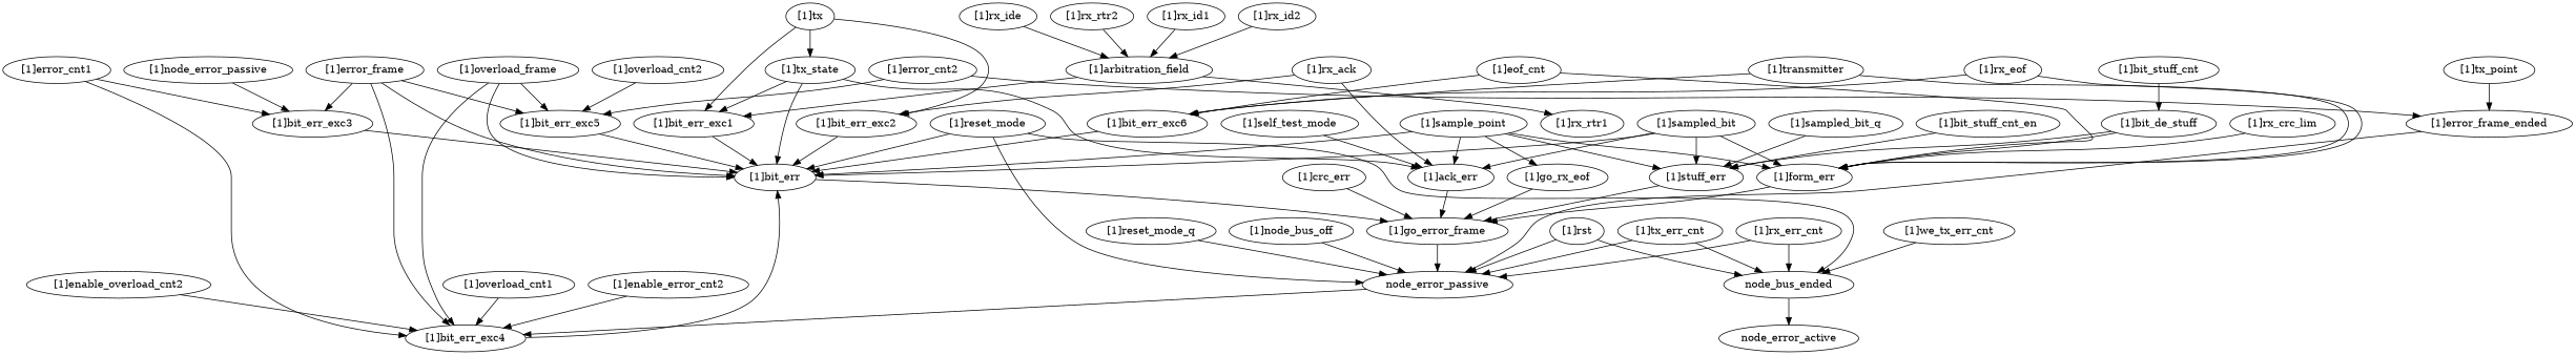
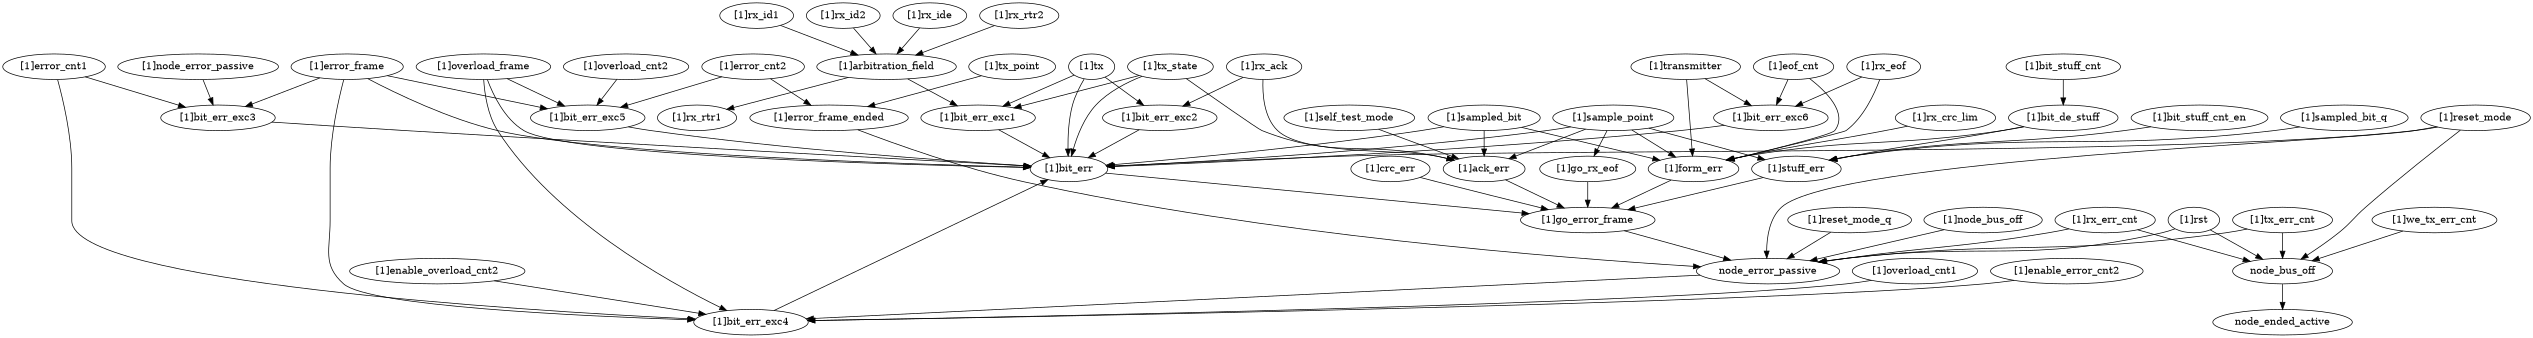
  strict digraph {
    node [complexity=32 importance=0.0205808124854 rank=0.000643336884289]
    "[1]rx_id1" [complexity=42 importance=0.0268922397619 rank=0.000640291422903]
    "[1]arbitration_field" [complexity=36 importance=0.0245313157101 rank=0.000681425436391]
    "[1]bit_err_exc1" [importance=0.021726121539 rank=0.000678941298093]
    "[1]rx_rtr1" [complexity=42 importance=0.0271436989181 rank=0.000646278545668]
    "[1]bit_err" [complexity=17 importance=0.0190083167009 rank=0.00111813627652]
    "[1]rst" [complexity=4 rank=0.00514520312134]
    node_error_passive [complexity=3 importance=0.00633437940046 rank=0.00211145980015]
-   node_bus_off [complexity=3 importance=0.00633411629633 rank=0.00211137209878 label=node_bus_ended]
+   node_bus_off [complexity=3 importance=0.00633411629633 rank=0.00211137209878]
    "[1]bit_err_exc4" [importance=0.0213582598611 rank=0.000667445620661]
-   node_error_active [complexity=0 importance=0.00187404650317 rank=0.0]
+   node_error_active [complexity=0 importance=0.00187404650317 rank=0.0 label=node_ended_active]
    "[1]tx_state" [complexity=36 importance=0.0241233713153 rank=0.000670093647647]
    "[1]ack_err" [complexity=17 importance=0.0121237348777 rank=0.000713160875159]
    "[1]go_error_frame" [complexity=10 importance=0.00952401640166 rank=0.000952401640166]
    "[1]bit_err_exc5" [importance=0.0212867414089 rank=0.00066521066903]
    "[1]bit_err_exc6" [importance=0.0210405777277 rank=0.000657518053992]
    "[1]bit_err_exc2" [importance=0.0214254539551 rank=0.000669545436098]
    "[1]bit_err_exc3" [importance=0.0209114754176 rank=0.000653483606801]
    "[1]overload_cnt1" [complexity=39 importance=0.023664995745 rank=0.000606794762692]
    "[1]bit_de_stuff" [complexity=23 importance=0.0135770167182 rank=0.000590305074705]
    "[1]form_err" [complexity=17 importance=0.0120023250883 rank=0.00070601912284]
    "[1]stuff_err" [complexity=17 importance=0.0115119328179 rank=0.000677172518702]
    "[1]enable_error_cnt2" [complexity=39 importance=0.0234765449947 rank=0.000601962692171]
    "[1]reset_mode" [complexity=8 importance=0.014246696189 rank=0.00178083702363]
    "[1]go_rx_eof" [complexity=17 importance=0.0112837752594 rank=0.000663751485846]
    "[1]tx_point" [complexity=13 importance=0.00983786622442 rank=0.00075675894034]
    "[1]error_frame_ended" [complexity=10 importance=0.00825940262806 rank=0.000825940262806]
    "[1]self_test_mode" [complexity=23 importance=0.0137021984741 rank=0.000595747759742]
    "[1]overload_frame" [complexity=37 importance=0.0231388317503 rank=0.000625373831088]
    "[1]rx_id2" [complexity=42 importance=0.0269974792891 rank=0.00064279712593]
    "[1]node_error_passive" [complexity=36 importance=0.0253718083149 rank=0.000704772453192]
    "[1]reset_mode_q" [complexity=10 importance=0.00793180568096 rank=0.000793180568096]
    "[1]eof_cnt" [complexity=36 importance=0.0233354003066 rank=0.000648205564072]
    "[1]node_bus_off" [complexity=10 importance=0.0107944491936 rank=0.00107944491936]
    "[1]overload_cnt2" [complexity=37 importance=0.0238735388748 rank=0.000645230780399]
    "[1]rx_ide" [complexity=42 importance=0.0272913646366 rank=0.000649794396109]
    "[1]sampled_bit_q" [complexity=23 importance=0.0130903964143 rank=0.000569147670187]
    "[1]rx_eof" [complexity=36 importance=0.0231009187365 rank=0.000641692187125]
    "[1]rx_ack" [complexity=35 importance=0.0234239692826 rank=0.000669256265218]
    "[1]rx_crc_lim" [complexity=31 importance=0.0140450375794 rank=0.000453065728368]
    "[1]error_cnt1" [complexity=39 importance=0.0234156761779 rank=0.00060040195328]
    "[1]bit_stuff_cnt_en" [complexity=23 importance=0.0140276115446 rank=0.000609896154112]
    "[1]transmitter" [complexity=36 importance=0.0237159420709 rank=0.000658776168637]
    "[1]rx_rtr2" [complexity=42 importance=0.0271108427056 rank=0.000645496254895]
    "[1]rx_err_cnt" [complexity=8 importance=0.0268236584081 rank=0.00335295730101]
    "[1]we_tx_err_cnt" [complexity=11 rank=0.00187098295321]
    "[1]sampled_bit" [importance=0.0205867802973]
    "[1]sample_point" [importance=0.0205867802973]
    "[1]crc_err" [complexity=17 importance=0.012392907082 rank=0.000728994534234]
    "[1]error_cnt2" [complexity=13 importance=0.0105462366538 rank=0.000811248973368]
    "[1]bit_stuff_cnt" [complexity=25 importance=0.0184427519768 rank=0.000737710079072]
    "[1]tx" [complexity=36 importance=0.0331525871362 rank=0.000920905198228]
    "[1]enable_overload_cnt2" [complexity=39 importance=0.0243535135959 rank=0.000624449066562]
    "[1]error_frame" [complexity=37 importance=0.023246276235 rank=0.000628277736082]
    "[1]tx_err_cnt" [complexity=11 importance=0.0278139153735 rank=0.00252853776122]
    "[1]rx_id1" -> "[1]arbitration_field"
    "[1]arbitration_field" -> "[1]bit_err_exc1"
    "[1]arbitration_field" -> "[1]rx_rtr1"
    "[1]bit_err_exc1" -> "[1]bit_err"
    "[1]bit_err" -> "[1]go_error_frame"
    "[1]rst" -> node_error_passive
    "[1]rst" -> node_bus_off
    node_error_passive -> "[1]bit_err_exc4"
    node_bus_off -> node_error_active
    "[1]bit_err_exc4" -> "[1]bit_err"
    "[1]tx_state" -> "[1]bit_err_exc1"
    "[1]tx_state" -> "[1]bit_err"
    "[1]tx_state" -> "[1]ack_err"
    "[1]ack_err" -> "[1]go_error_frame"
    "[1]go_error_frame" -> node_error_passive
    "[1]bit_err_exc5" -> "[1]bit_err"
    "[1]bit_err_exc6" -> "[1]bit_err"
    "[1]bit_err_exc2" -> "[1]bit_err"
    "[1]bit_err_exc3" -> "[1]bit_err"
    "[1]overload_cnt1" -> "[1]bit_err_exc4"
    "[1]bit_de_stuff" -> "[1]form_err"
    "[1]bit_de_stuff" -> "[1]stuff_err"
    "[1]form_err" -> "[1]go_error_frame"
    "[1]stuff_err" -> "[1]go_error_frame"
    "[1]enable_error_cnt2" -> "[1]bit_err_exc4"
    "[1]reset_mode" -> "[1]bit_err"
    "[1]reset_mode" -> node_error_passive
    "[1]reset_mode" -> node_bus_off
    "[1]go_rx_eof" -> "[1]go_error_frame"
    "[1]tx_point" -> "[1]error_frame_ended"
    "[1]error_frame_ended" -> node_error_passive
    "[1]self_test_mode" -> "[1]ack_err"
    "[1]overload_frame" -> "[1]bit_err"
    "[1]overload_frame" -> "[1]bit_err_exc4"
    "[1]overload_frame" -> "[1]bit_err_exc5"
    "[1]rx_id2" -> "[1]arbitration_field"
    "[1]node_error_passive" -> "[1]bit_err_exc3"
    "[1]reset_mode_q" -> node_error_passive
    "[1]eof_cnt" -> "[1]bit_err_exc6"
    "[1]eof_cnt" -> "[1]form_err"
    "[1]node_bus_off" -> node_error_passive
    "[1]overload_cnt2" -> "[1]bit_err_exc5"
    "[1]rx_ide" -> "[1]arbitration_field"
    "[1]sampled_bit_q" -> "[1]stuff_err"
    "[1]rx_eof" -> "[1]bit_err_exc6"
    "[1]rx_eof" -> "[1]form_err"
    "[1]rx_ack" -> "[1]ack_err"
    "[1]rx_ack" -> "[1]bit_err_exc2"
    "[1]rx_crc_lim" -> "[1]form_err"
    "[1]error_cnt1" -> "[1]bit_err_exc4"
    "[1]error_cnt1" -> "[1]bit_err_exc3"
    "[1]bit_stuff_cnt_en" -> "[1]stuff_err"
    "[1]transmitter" -> "[1]bit_err_exc6"
    "[1]transmitter" -> "[1]form_err"
    "[1]rx_rtr2" -> "[1]arbitration_field"
    "[1]rx_err_cnt" -> node_error_passive
    "[1]rx_err_cnt" -> node_bus_off
    "[1]we_tx_err_cnt" -> node_bus_off
    "[1]sampled_bit" -> "[1]bit_err"
    "[1]sampled_bit" -> "[1]ack_err"
    "[1]sampled_bit" -> "[1]form_err"
-   "[1]sampled_bit" -> "[1]stuff_err"
    "[1]sample_point" -> "[1]bit_err"
    "[1]sample_point" -> "[1]ack_err"
    "[1]sample_point" -> "[1]form_err"
    "[1]sample_point" -> "[1]stuff_err"
    "[1]sample_point" -> "[1]go_rx_eof"
    "[1]crc_err" -> "[1]go_error_frame"
    "[1]error_cnt2" -> "[1]bit_err_exc5"
    "[1]error_cnt2" -> "[1]error_frame_ended"
    "[1]bit_stuff_cnt" -> "[1]bit_de_stuff"
    "[1]tx" -> "[1]bit_err_exc1"
-   "[1]tx" -> "[1]tx_state"
+   "[1]tx" -> "[1]bit_err"
    "[1]tx" -> "[1]bit_err_exc2"
    "[1]enable_overload_cnt2" -> "[1]bit_err_exc4"
    "[1]error_frame" -> "[1]bit_err"
    "[1]error_frame" -> "[1]bit_err_exc4"
    "[1]error_frame" -> "[1]bit_err_exc5"
    "[1]error_frame" -> "[1]bit_err_exc3"
    "[1]tx_err_cnt" -> node_error_passive
    "[1]tx_err_cnt" -> node_bus_off
  }
